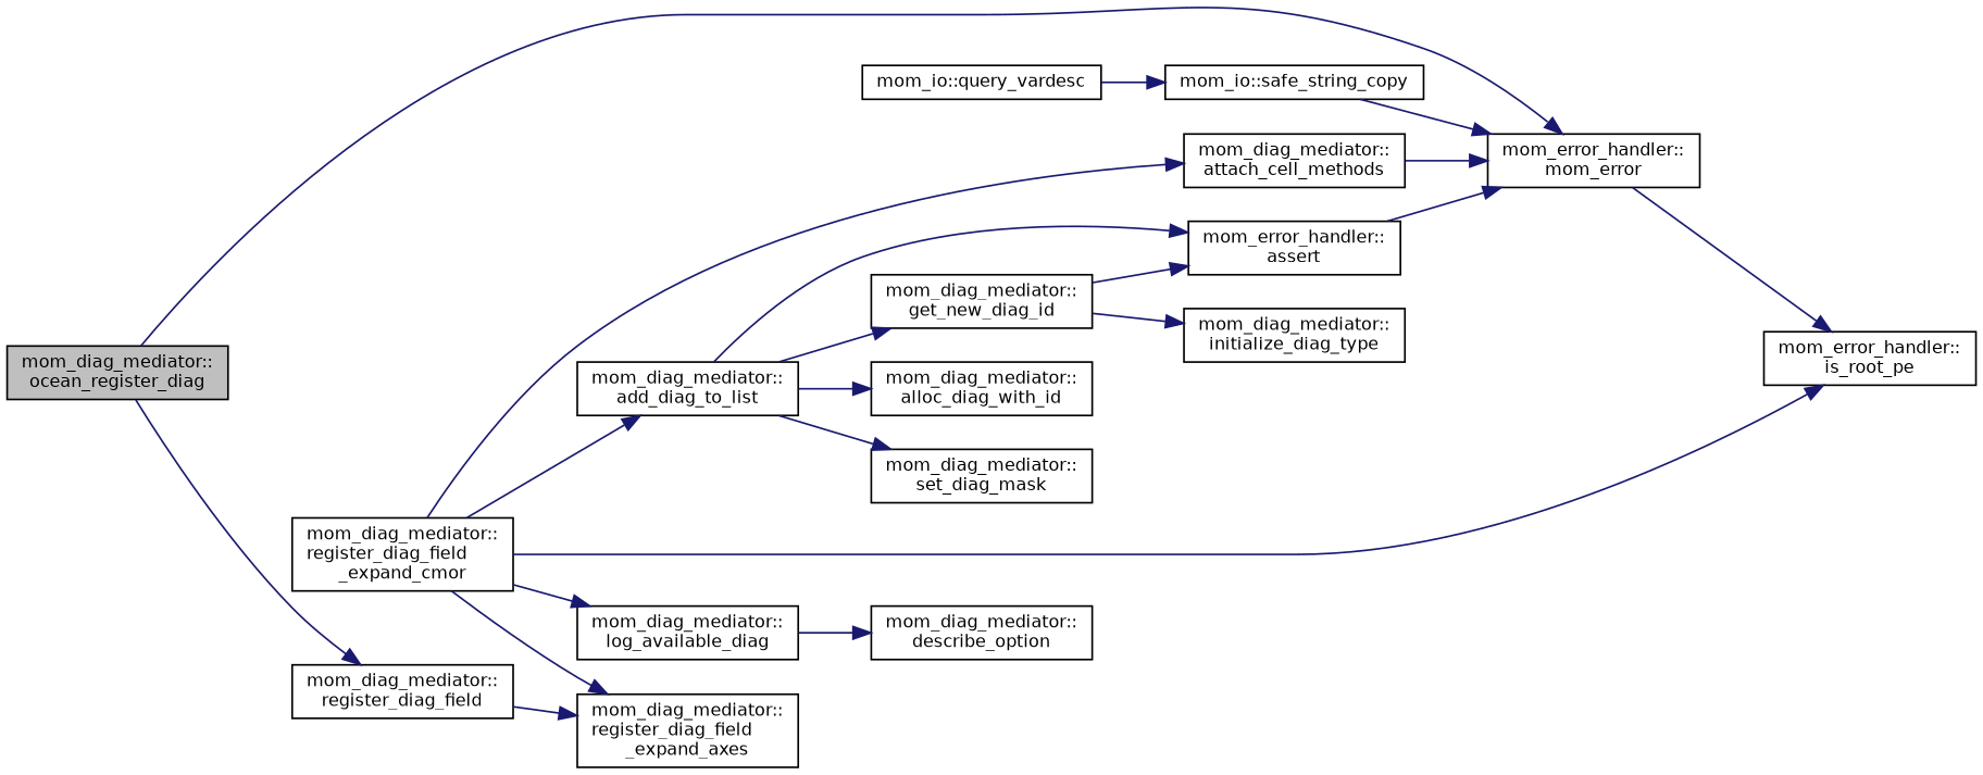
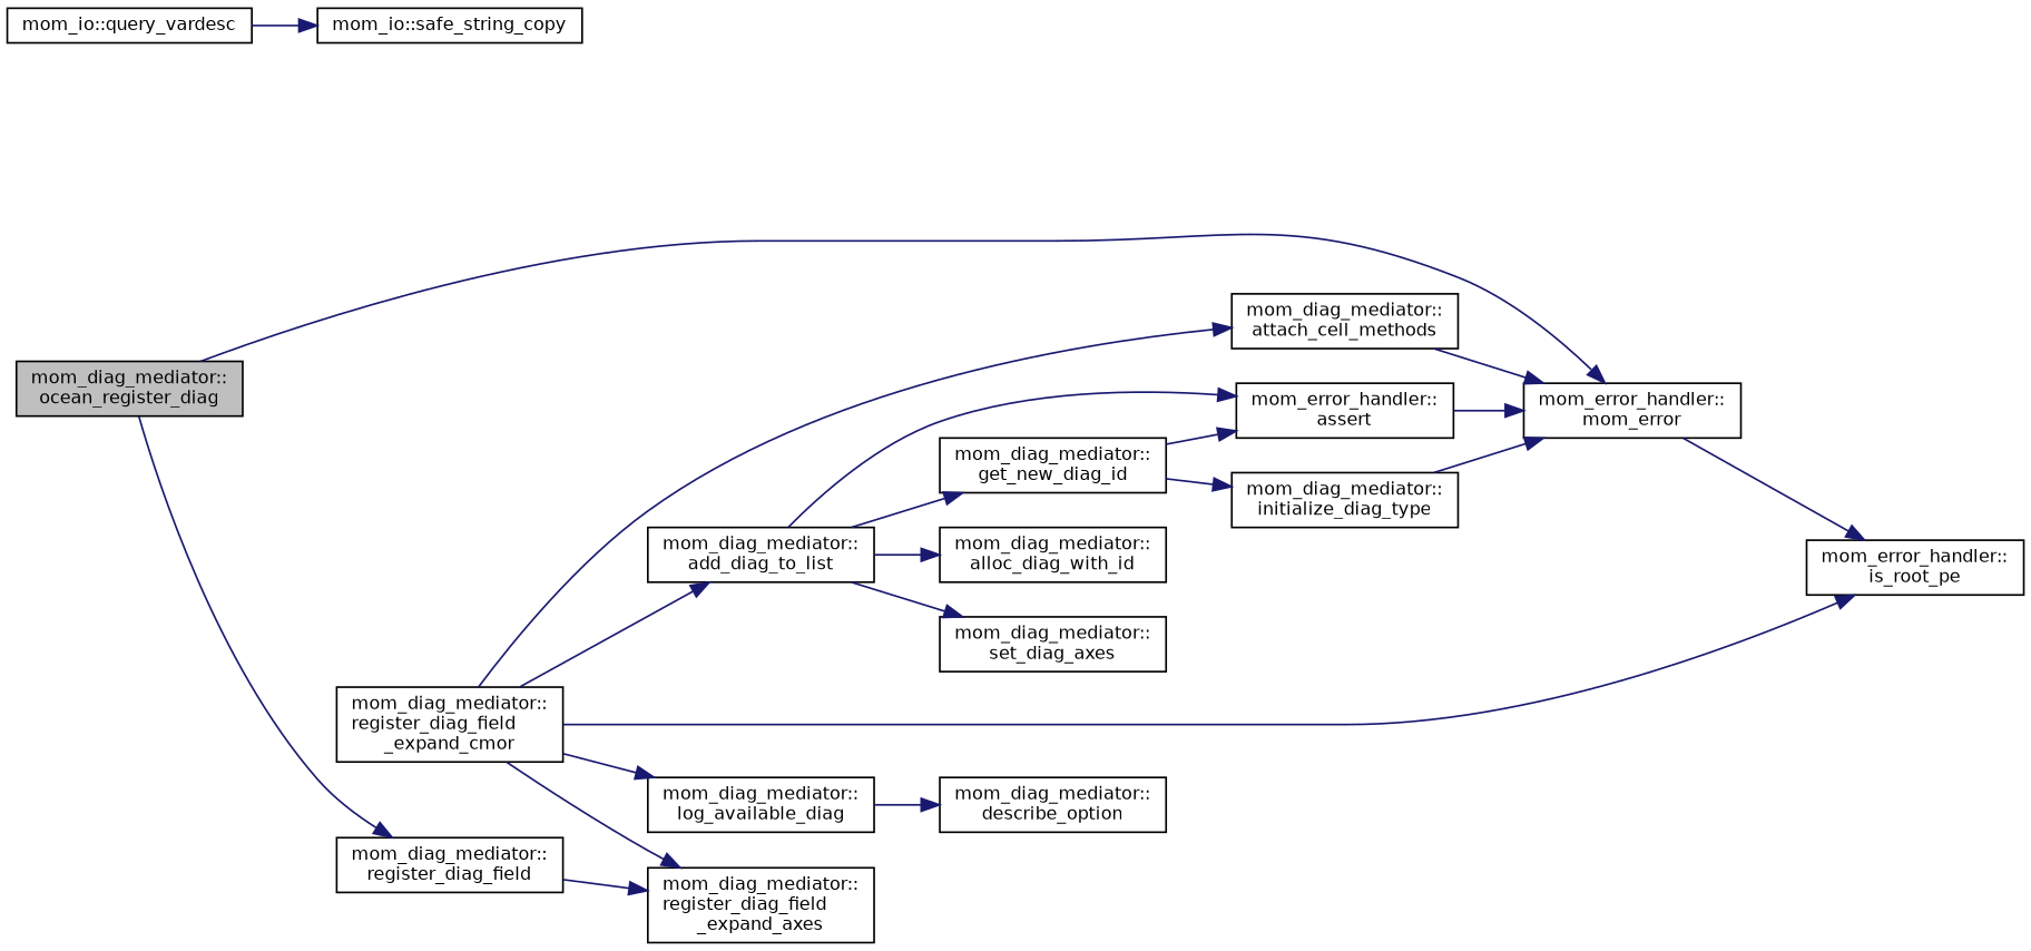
  digraph {
    rankdir=LR
    node [color=black fillcolor=white fontname=Helvetica fontsize=10 shape=record style=filled]
    edge [color=midnightblue fontname=Helvetica fontsize=10 labelfontname=Helvetica labelfontsize=10 style=solid]
    n1 [fillcolor=grey75 fontcolor=black height=0.2 label="mom_diag_mediator::\locean_register_diag" width=0.4]
    n2 [height=0.2 label="mom_error_handler::\lmom_error" width=0.4]
    n3 [height=0.2 label="mom_diag_mediator::\lregister_diag_field" width=0.4]
    n4 [height=0.2 label="mom_error_handler::\lis_root_pe" width=0.4]
    n5 [height=0.2 label="mom_io::query_vardesc" width=0.4]
    n6 [height=0.2 label="mom_io::safe_string_copy" width=0.4]
    n7 [height=0.2 label="mom_diag_mediator::\lregister_diag_field\l_expand_axes" width=0.4]
    n8 [height=0.2 label="mom_diag_mediator::\lregister_diag_field\l_expand_cmor" width=0.4]
    n9 [height=0.2 label="mom_diag_mediator::\lattach_cell_methods" width=0.4]
    n10 [height=0.2 label="mom_diag_mediator::\llog_available_diag" width=0.4]
    n11 [height=0.2 label="mom_diag_mediator::\ladd_diag_to_list" width=0.4]
    n12 [height=0.2 label="mom_diag_mediator::\ldescribe_option" width=0.4]
    n13 [height=0.2 label="mom_diag_mediator::\lalloc_diag_with_id" width=0.4]
    n14 [height=0.2 label="mom_error_handler::\lassert" width=0.4]
    n15 [height=0.2 label="mom_diag_mediator::\lget_new_diag_id" width=0.4]
-   n16 [height=0.2 label="mom_diag_mediator::\lset_diag_mask" width=0.4]
+   n16 [height=0.2 label="mom_diag_mediator::\lset_diag_axes" width=0.4]
    n17 [height=0.2 label="mom_diag_mediator::\linitialize_diag_type" width=0.4]
    n1 -> n2
    n1 -> n3
    n2 -> n4
    n3 -> n7
    n5 -> n6
-   n6 -> n2
+   n17 -> n2
    n8 -> n4
    n8 -> n7
    n8 -> n9
    n8 -> n10
    n8 -> n11
    n9 -> n2
    n10 -> n12
    n11 -> n13
    n11 -> n14
    n11 -> n15
    n11 -> n16
    n14 -> n2
    n15 -> n14
    n15 -> n17
  }
